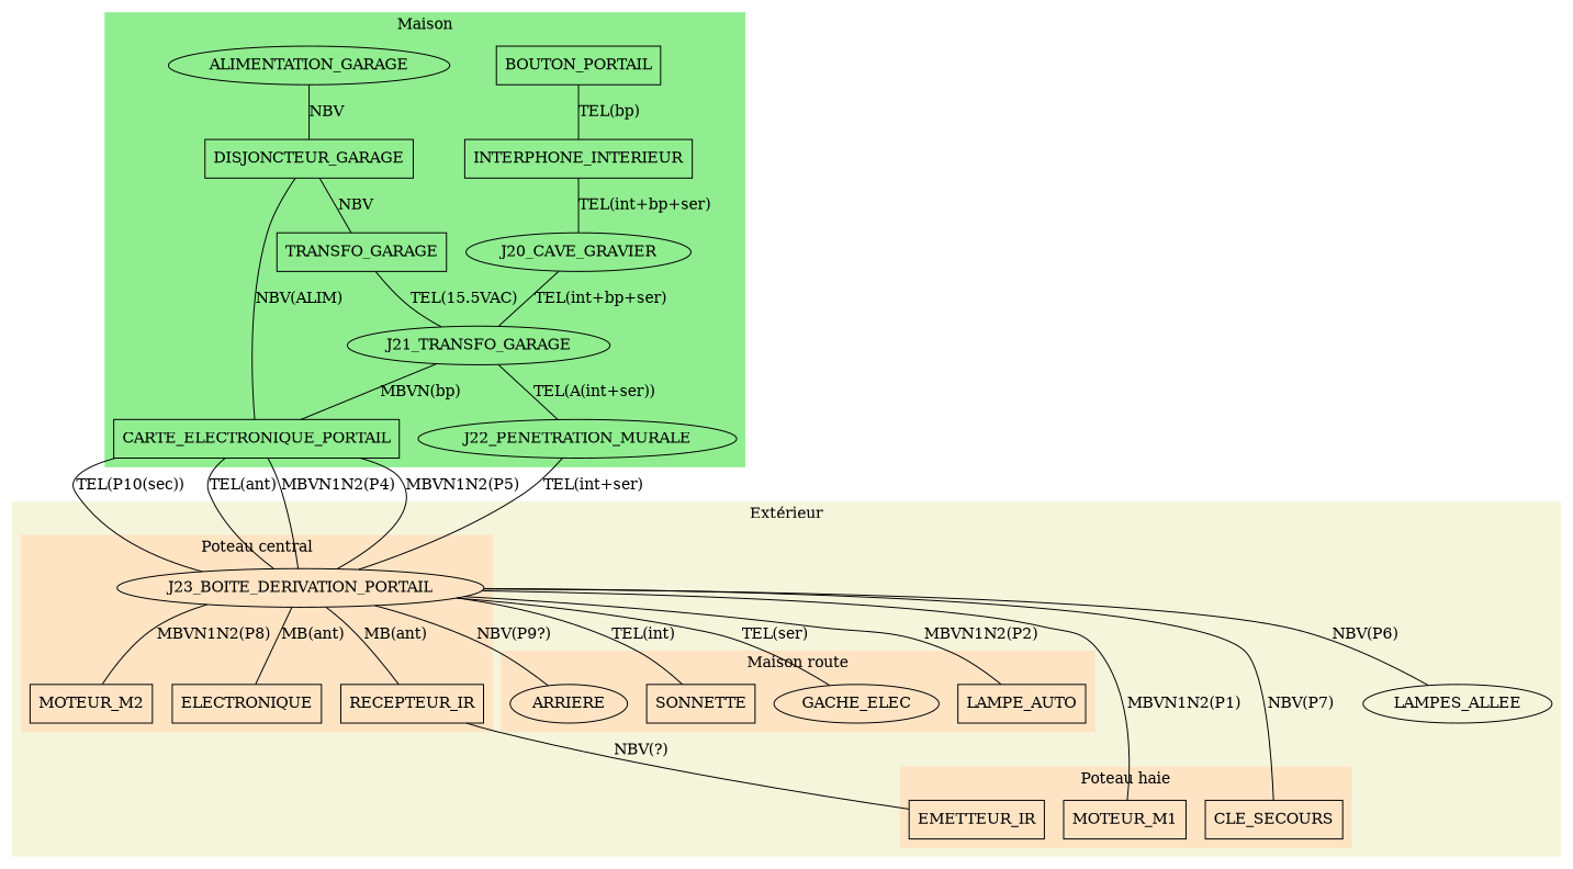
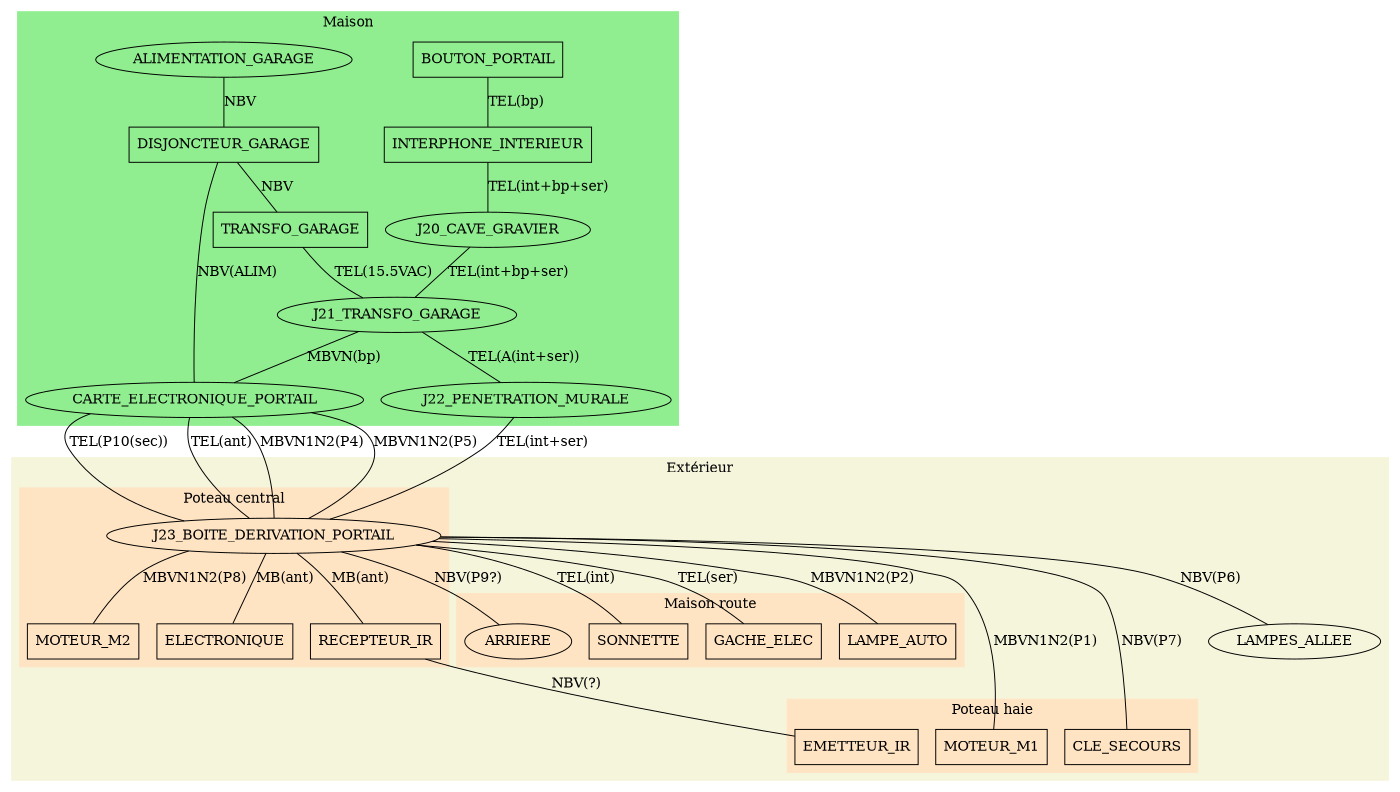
  graph {
    node [shape=box]
    BOUTON_PORTAIL
    INTERPHONE_INTERIEUR
    J20_CAVE_GRAVIER [shape=""]
    TRANSFO_GARAGE
    J21_TRANSFO_GARAGE [shape=""]
    J22_PENETRATION_MURALE [shape=""]
-   CARTE_ELECTRONIQUE_PORTAIL
+   CARTE_ELECTRONIQUE_PORTAIL [shape=ellipse]
    ALIMENTATION_GARAGE [shape=""]
    DISJONCTEUR_GARAGE
    J23_BOITE_DERIVATION_PORTAIL [shape=""]
    RECEPTEUR_IR
    MOTEUR_M2
    n13 [label=ELECTRONIQUE]
    SONNETTE
-   GACHE_ELEC [shape=ellipse]
+   GACHE_ELEC
    LAMPE_AUTO
    ARRIERE [shape=""]
    EMETTEUR_IR
    MOTEUR_M1
    CLE_SECOURS
    LAMPES_ALLEE [shape=""]
    subgraph cluster_1 {
      color=lightgreen
      label=Maison
      style=filled
      BOUTON_PORTAIL
      INTERPHONE_INTERIEUR
      J20_CAVE_GRAVIER
      TRANSFO_GARAGE
      J21_TRANSFO_GARAGE
      J22_PENETRATION_MURALE
      CARTE_ELECTRONIQUE_PORTAIL
      ALIMENTATION_GARAGE
      DISJONCTEUR_GARAGE
    }
    subgraph cluster_2 {
      color=beige
      label="Extérieur"
      style=filled
      LAMPES_ALLEE
      subgraph cluster_3 {
        color=bisque
        label="Poteau central"
        style=filled
        J23_BOITE_DERIVATION_PORTAIL
        RECEPTEUR_IR
        MOTEUR_M2
        n13
      }
      subgraph cluster_4 {
        color=bisque
        label="Maison route"
        style=filled
        SONNETTE
        GACHE_ELEC
        LAMPE_AUTO
        ARRIERE
      }
      subgraph cluster_5 {
        color=bisque
        label="Poteau haie"
        style=filled
        EMETTEUR_IR
        MOTEUR_M1
        CLE_SECOURS
      }
    }
    BOUTON_PORTAIL -- INTERPHONE_INTERIEUR [label="TEL(bp)"]
    INTERPHONE_INTERIEUR -- J20_CAVE_GRAVIER [label="TEL(int+bp+ser)"]
    J20_CAVE_GRAVIER -- J21_TRANSFO_GARAGE [label="TEL(int+bp+ser)"]
    TRANSFO_GARAGE -- J21_TRANSFO_GARAGE [label="TEL(15.5VAC)"]
    J21_TRANSFO_GARAGE -- J22_PENETRATION_MURALE [label="TEL(A(int+ser))"]
    J21_TRANSFO_GARAGE -- CARTE_ELECTRONIQUE_PORTAIL [label="MBVN(bp)"]
    J22_PENETRATION_MURALE -- J23_BOITE_DERIVATION_PORTAIL [label="TEL(int+ser)"]
    CARTE_ELECTRONIQUE_PORTAIL -- J23_BOITE_DERIVATION_PORTAIL [label="TEL(P10(sec))"]
    CARTE_ELECTRONIQUE_PORTAIL -- J23_BOITE_DERIVATION_PORTAIL [label="TEL(ant)"]
    CARTE_ELECTRONIQUE_PORTAIL -- J23_BOITE_DERIVATION_PORTAIL [label="MBVN1N2(P4)"]
    CARTE_ELECTRONIQUE_PORTAIL -- J23_BOITE_DERIVATION_PORTAIL [label="MBVN1N2(P5)"]
    ALIMENTATION_GARAGE -- DISJONCTEUR_GARAGE [label=NBV]
    DISJONCTEUR_GARAGE -- TRANSFO_GARAGE [label=NBV]
    DISJONCTEUR_GARAGE -- CARTE_ELECTRONIQUE_PORTAIL [label="NBV(ALIM)"]
    J23_BOITE_DERIVATION_PORTAIL -- RECEPTEUR_IR [label="MB(ant)"]
    J23_BOITE_DERIVATION_PORTAIL -- MOTEUR_M2 [label="MBVN1N2(P8)"]
    J23_BOITE_DERIVATION_PORTAIL -- n13 [label="MB(ant)"]
    J23_BOITE_DERIVATION_PORTAIL -- SONNETTE [label="TEL(int)"]
    J23_BOITE_DERIVATION_PORTAIL -- GACHE_ELEC [label="TEL(ser)"]
    J23_BOITE_DERIVATION_PORTAIL -- LAMPE_AUTO [label="MBVN1N2(P2)"]
    J23_BOITE_DERIVATION_PORTAIL -- ARRIERE [label="NBV(P9?)"]
    J23_BOITE_DERIVATION_PORTAIL -- MOTEUR_M1 [label="MBVN1N2(P1)"]
    J23_BOITE_DERIVATION_PORTAIL -- CLE_SECOURS [label="NBV(P7)"]
    J23_BOITE_DERIVATION_PORTAIL -- LAMPES_ALLEE [label="NBV(P6)"]
    RECEPTEUR_IR -- EMETTEUR_IR [label="NBV(?)"]
  }
